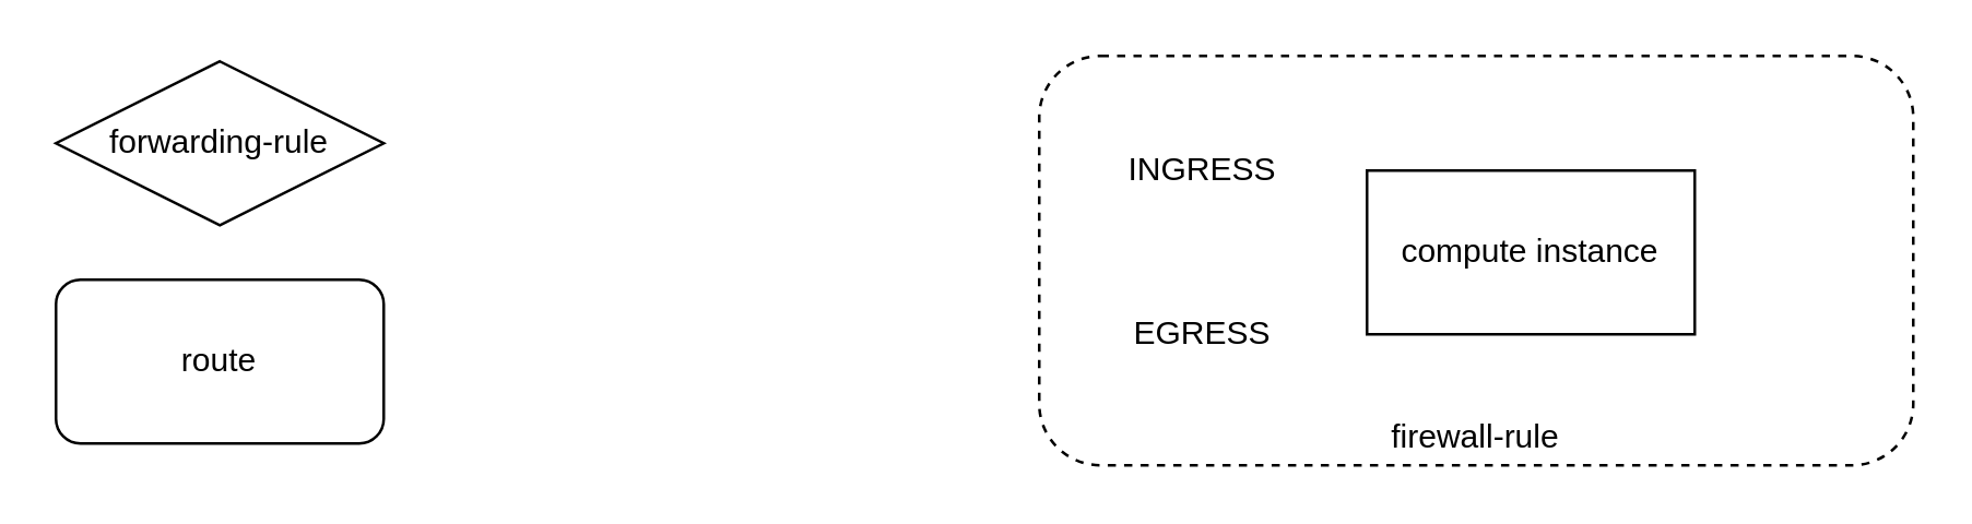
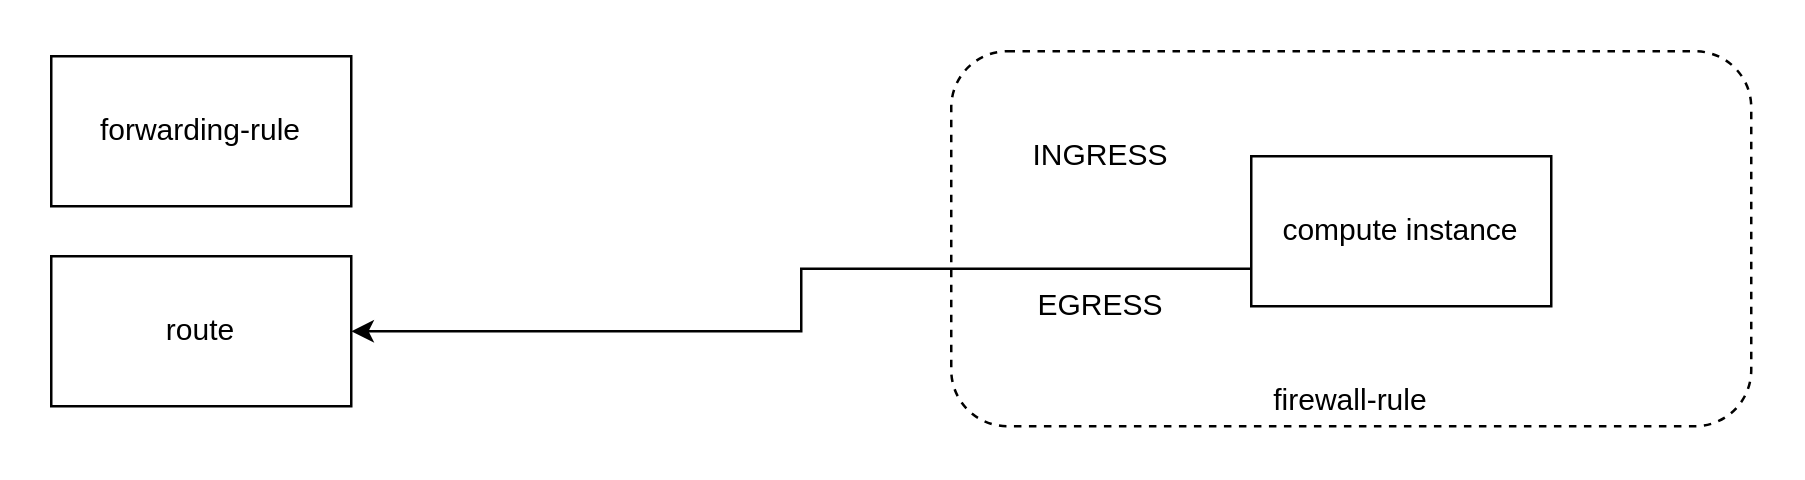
  <mxCell id="0" />
  <mxCell id="1" parent="0" />
  <mxCell id="2" value="&lt;br&gt;&lt;br&gt;&lt;br&gt;&lt;br&gt;&lt;br&gt;&lt;br&gt;&lt;br&gt;&lt;br&gt;&lt;br&gt;firewall-rule" style="rounded=1;whiteSpace=wrap;html=1;dashed=1;" vertex="1" parent="1"><mxGeometry x="380" y="20" width="320" height="150" as="geometry" /></mxCell>
- <mxCell id="3" value="forwarding-rule" style="rhombus;whiteSpace=wrap;html=1;" vertex="1" parent="1"><mxGeometry x="20" y="22" width="120" height="60" as="geometry" /></mxCell>
+ <mxCell id="3" value="forwarding-rule" style="rounded=0;whiteSpace=wrap;html=1;" vertex="1" parent="1"><mxGeometry x="20" y="22" width="120" height="60" as="geometry" /></mxCell>
  <mxCell id="4" value="compute instance" style="rounded=0;whiteSpace=wrap;html=1;" vertex="1" parent="1"><mxGeometry x="500" y="62" width="120" height="60" as="geometry" /></mxCell>
  <mxCell id="5" value="INGRESS" style="text;html=1;strokeColor=none;fillColor=none;align=center;verticalAlign=middle;whiteSpace=wrap;rounded=0;" vertex="1" parent="1"><mxGeometry x="420" y="52" width="40" height="20" as="geometry" /></mxCell>
- <mxCell id="7" value="route" style="whiteSpace=wrap;html=1;rounded=1;" vertex="1" parent="1"><mxGeometry x="20" y="102" width="120" height="60" as="geometry" /></mxCell>
+ <mxCell id="6" style="edgeStyle=orthogonalEdgeStyle;rounded=0;orthogonalLoop=1;jettySize=auto;html=1;startArrow=classic;startFill=1;endArrow=none;endFill=0;entryX=0;entryY=0.75;entryDx=0;entryDy=0;" edge="1" parent="1" source="7" target="4"><mxGeometry relative="1" as="geometry" /></mxCell>
+ <mxCell id="7" value="route" style="rounded=0;whiteSpace=wrap;html=1;" vertex="1" parent="1"><mxGeometry x="20" y="102" width="120" height="60" as="geometry" /></mxCell>
  <mxCell id="8" value="EGRESS" style="text;html=1;strokeColor=none;fillColor=none;align=center;verticalAlign=middle;whiteSpace=wrap;rounded=0;" vertex="1" parent="1"><mxGeometry x="420" y="112" width="40" height="20" as="geometry" /></mxCell>
